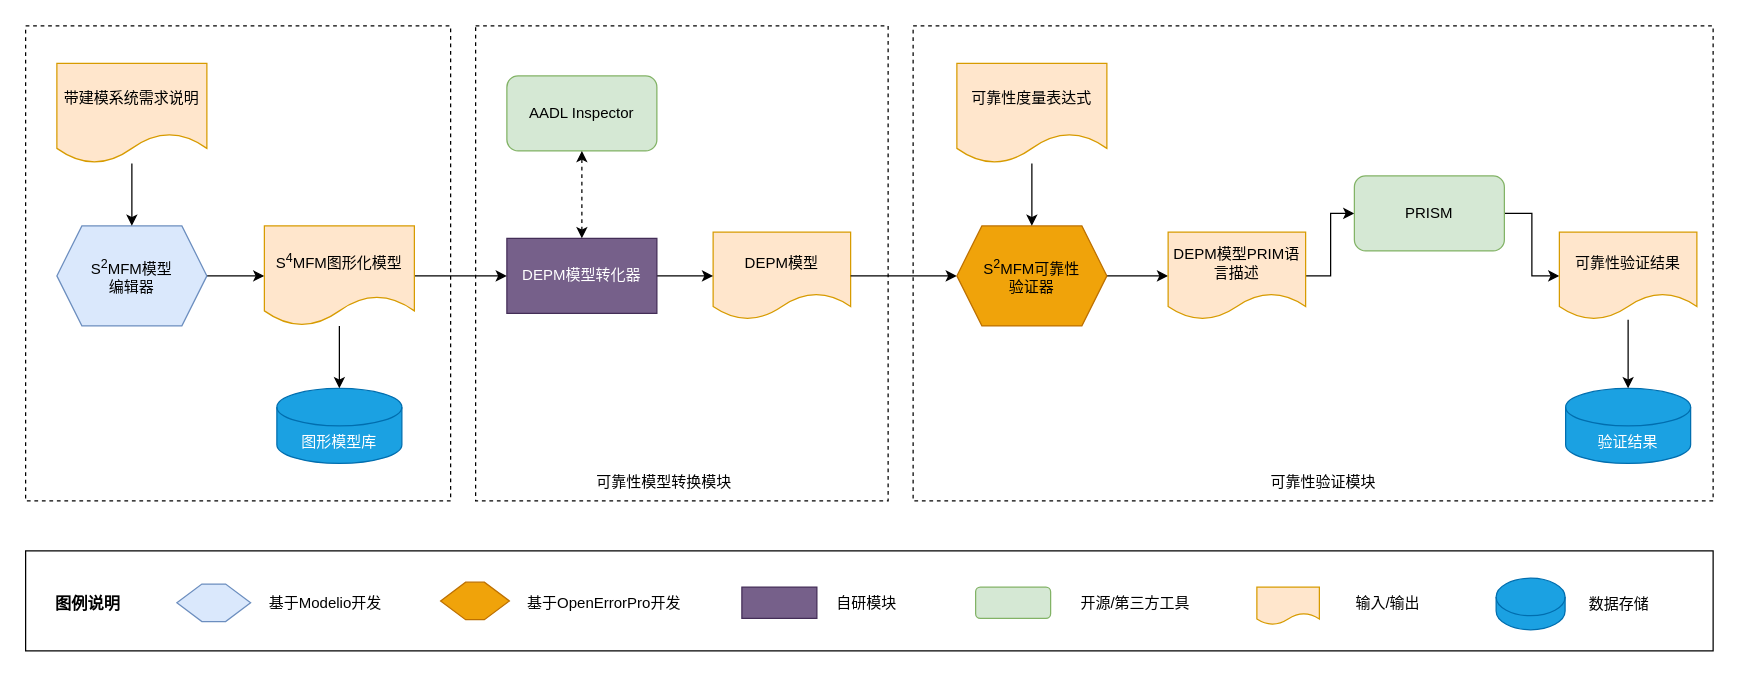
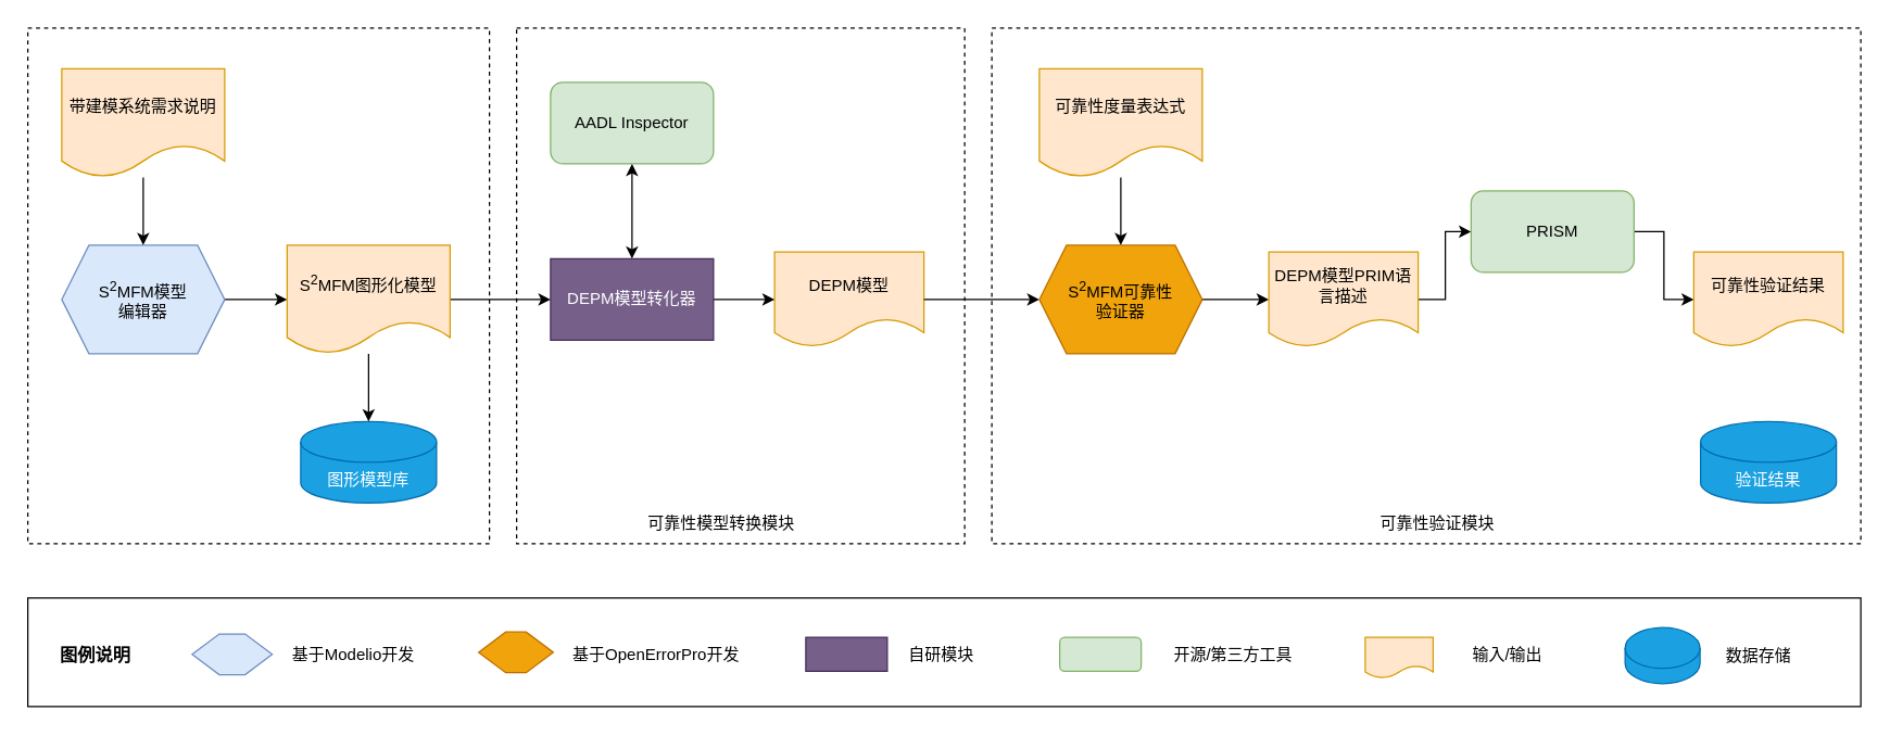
  <mxCell id="0" />
  <mxCell id="1" parent="0" />
  <mxCell id="2" value="" style="group" parent="1" vertex="1" connectable="0"><mxGeometry x="730" y="20" width="640" height="380" as="geometry" /></mxCell>
  <mxCell id="3" value="" style="rounded=0;whiteSpace=wrap;html=1;shadow=0;fillColor=none;dashed=1;" parent="2" vertex="1"><mxGeometry width="640" height="380" as="geometry" /></mxCell>
  <mxCell id="4" value="可靠性验证模块" style="text;html=1;strokeColor=none;fillColor=none;align=center;verticalAlign=middle;whiteSpace=wrap;rounded=0;shadow=0;dashed=1;" parent="2" vertex="1"><mxGeometry x="235.789" y="350" width="185.263" height="30" as="geometry" /></mxCell>
  <mxCell id="5" value="验证结果" style="shape=cylinder3;whiteSpace=wrap;html=1;boundedLbl=1;backgroundOutline=1;size=15;fillColor=#1ba1e2;fontColor=#ffffff;strokeColor=#006EAF;" vertex="1" parent="2"><mxGeometry x="522" y="290" width="100" height="60" as="geometry" /></mxCell>
  <mxCell id="6" value="" style="group" parent="1" vertex="1" connectable="0"><mxGeometry x="380" y="20" width="420" height="380" as="geometry" /></mxCell>
  <mxCell id="7" value="" style="rounded=0;whiteSpace=wrap;html=1;shadow=0;fillColor=none;dashed=1;" parent="6" vertex="1"><mxGeometry width="330" height="380" as="geometry" /></mxCell>
  <mxCell id="8" value="可靠性模型转换模块" style="text;html=1;strokeColor=none;fillColor=none;align=center;verticalAlign=middle;whiteSpace=wrap;rounded=0;shadow=0;dashed=1;" parent="6" vertex="1"><mxGeometry x="89.997" y="350" width="121.579" height="30" as="geometry" /></mxCell>
  <mxCell id="9" value="&lt;span&gt;DEPM模型&lt;/span&gt;" style="shape=document;whiteSpace=wrap;html=1;boundedLbl=1;fillColor=#ffe6cc;strokeColor=#d79b00;" parent="6" vertex="1"><mxGeometry x="190" y="165" width="110" height="70" as="geometry" /></mxCell>
  <mxCell id="10" value="" style="group" parent="1" vertex="1" connectable="0"><mxGeometry x="20" y="20" width="340" height="380" as="geometry" /></mxCell>
  <mxCell id="11" value="" style="rounded=0;whiteSpace=wrap;html=1;shadow=0;fillColor=none;dashed=1;" parent="10" vertex="1"><mxGeometry width="340" height="380" as="geometry" /></mxCell>
  <mxCell id="12" style="edgeStyle=orthogonalEdgeStyle;rounded=0;orthogonalLoop=1;jettySize=auto;html=1;" parent="1" source="13" target="26" edge="1"><mxGeometry relative="1" as="geometry" /></mxCell>
  <mxCell id="13" value="&lt;span&gt;S&lt;/span&gt;&lt;sup&gt;2&lt;/sup&gt;&lt;span&gt;MFM模型&lt;/span&gt;&lt;br&gt;&lt;span&gt;编辑器&lt;/span&gt;" style="shape=hexagon;perimeter=hexagonPerimeter2;whiteSpace=wrap;html=1;fixedSize=1;fillColor=#dae8fc;strokeColor=#6c8ebf;" parent="1" vertex="1"><mxGeometry x="45" y="180" width="120" height="80" as="geometry" /></mxCell>
  <mxCell id="14" style="edgeStyle=orthogonalEdgeStyle;rounded=0;orthogonalLoop=1;jettySize=auto;html=1;" parent="1" source="15" target="13" edge="1"><mxGeometry relative="1" as="geometry" /></mxCell>
  <mxCell id="15" value="&lt;span&gt;带建模系统需求说明&lt;/span&gt;" style="shape=document;whiteSpace=wrap;html=1;boundedLbl=1;fillColor=#ffe6cc;strokeColor=#d79b00;" parent="1" vertex="1"><mxGeometry x="45" y="50" width="120" height="80" as="geometry" /></mxCell>
  <mxCell id="16" value="图形模型库" style="shape=cylinder3;whiteSpace=wrap;html=1;boundedLbl=1;backgroundOutline=1;size=15;fillColor=#1ba1e2;fontColor=#ffffff;strokeColor=#006EAF;" parent="1" vertex="1"><mxGeometry x="221" y="310" width="100" height="60" as="geometry" /></mxCell>
  <mxCell id="17" style="edgeStyle=orthogonalEdgeStyle;rounded=0;orthogonalLoop=1;jettySize=auto;html=1;entryX=0;entryY=0.5;entryDx=0;entryDy=0;" parent="1" source="18" target="9" edge="1"><mxGeometry relative="1" as="geometry" /></mxCell>
  <mxCell id="18" value="DEPM模型转化器" style="rounded=0;whiteSpace=wrap;html=1;fillColor=#76608a;fontColor=#ffffff;strokeColor=#432D57;" parent="1" vertex="1"><mxGeometry x="405" y="190" width="120" height="60" as="geometry" /></mxCell>
  <mxCell id="19" value="AADL Inspector" style="rounded=1;whiteSpace=wrap;html=1;fillColor=#d5e8d4;strokeColor=#82b366;" parent="1" vertex="1"><mxGeometry x="405" y="60" width="120" height="60" as="geometry" /></mxCell>
- <mxCell id="20" value="" style="endArrow=classic;startArrow=classic;html=1;rounded=0;exitX=0.5;exitY=0;exitDx=0;exitDy=0;entryX=0.5;entryY=1;entryDx=0;entryDy=0;dashed=1;" parent="1" target="19" edge="1" source="18"><mxGeometry width="50" height="50" relative="1" as="geometry"><mxPoint x="501" y="190" as="sourcePoint" /><mxPoint x="491" y="120" as="targetPoint" /></mxGeometry></mxCell>
+ <mxCell id="20" value="" style="endArrow=classic;startArrow=classic;html=1;rounded=0;exitX=0.5;exitY=0;exitDx=0;exitDy=0;entryX=0.5;entryY=1;entryDx=0;entryDy=0;" parent="1" target="19" edge="1" source="18"><mxGeometry width="50" height="50" relative="1" as="geometry"><mxPoint x="501" y="190" as="sourcePoint" /><mxPoint x="491" y="120" as="targetPoint" /></mxGeometry></mxCell>
  <mxCell id="21" style="edgeStyle=orthogonalEdgeStyle;rounded=0;orthogonalLoop=1;jettySize=auto;html=1;entryX=0;entryY=0.5;entryDx=0;entryDy=0;" parent="1" source="9" target="23" edge="1"><mxGeometry relative="1" as="geometry" /></mxCell>
  <mxCell id="22" style="edgeStyle=orthogonalEdgeStyle;rounded=0;orthogonalLoop=1;jettySize=auto;html=1;" parent="1" source="23" target="28" edge="1"><mxGeometry relative="1" as="geometry" /></mxCell>
  <mxCell id="23" value="S&lt;sup&gt;2&lt;/sup&gt;MFM可靠性&lt;br&gt;验证器" style="shape=hexagon;perimeter=hexagonPerimeter2;whiteSpace=wrap;html=1;fixedSize=1;fillColor=#f0a30a;strokeColor=#BD7000;fontColor=#000000;" parent="1" vertex="1"><mxGeometry x="765" y="180" width="120" height="80" as="geometry" /></mxCell>
  <mxCell id="24" style="edgeStyle=orthogonalEdgeStyle;rounded=0;orthogonalLoop=1;jettySize=auto;html=1;entryX=0;entryY=0.5;entryDx=0;entryDy=0;" parent="1" source="26" target="18" edge="1"><mxGeometry relative="1" as="geometry" /></mxCell>
  <mxCell id="25" style="edgeStyle=orthogonalEdgeStyle;rounded=0;orthogonalLoop=1;jettySize=auto;html=1;" parent="1" source="26" target="16" edge="1"><mxGeometry relative="1" as="geometry" /></mxCell>
- <mxCell id="26" value="S&lt;sup&gt;4&lt;/sup&gt;MFM图形化模型" style="shape=document;whiteSpace=wrap;html=1;boundedLbl=1;fillColor=#ffe6cc;strokeColor=#d79b00;" parent="1" vertex="1"><mxGeometry x="211" y="180" width="120" height="80" as="geometry" /></mxCell>
+ <mxCell id="26" value="S&lt;sup&gt;2&lt;/sup&gt;MFM图形化模型" style="shape=document;whiteSpace=wrap;html=1;boundedLbl=1;fillColor=#ffe6cc;strokeColor=#d79b00;" parent="1" vertex="1"><mxGeometry x="211" y="180" width="120" height="80" as="geometry" /></mxCell>
  <mxCell id="27" style="edgeStyle=orthogonalEdgeStyle;rounded=0;orthogonalLoop=1;jettySize=auto;html=1;" parent="1" source="28" target="30" edge="1"><mxGeometry relative="1" as="geometry" /></mxCell>
  <mxCell id="28" value="&lt;span&gt;DEPM模型PRIM语言描述&lt;/span&gt;" style="shape=document;whiteSpace=wrap;html=1;boundedLbl=1;fillColor=#ffe6cc;strokeColor=#d79b00;" parent="1" vertex="1"><mxGeometry x="934" y="185" width="110" height="70" as="geometry" /></mxCell>
  <mxCell id="29" style="edgeStyle=orthogonalEdgeStyle;rounded=0;orthogonalLoop=1;jettySize=auto;html=1;" parent="1" source="30" target="34" edge="1"><mxGeometry relative="1" as="geometry" /></mxCell>
  <mxCell id="30" value="PRISM" style="rounded=1;whiteSpace=wrap;html=1;fillColor=#d5e8d4;strokeColor=#82b366;" parent="1" vertex="1"><mxGeometry x="1083" y="140" width="120" height="60" as="geometry" /></mxCell>
  <mxCell id="31" style="edgeStyle=orthogonalEdgeStyle;rounded=0;orthogonalLoop=1;jettySize=auto;html=1;" parent="1" source="32" target="23" edge="1"><mxGeometry relative="1" as="geometry" /></mxCell>
  <mxCell id="32" value="可靠性度量表达式" style="shape=document;whiteSpace=wrap;html=1;boundedLbl=1;fillColor=#ffe6cc;strokeColor=#d79b00;" parent="1" vertex="1"><mxGeometry x="765" y="50" width="120" height="80" as="geometry" /></mxCell>
- <mxCell id="33" style="edgeStyle=orthogonalEdgeStyle;rounded=0;orthogonalLoop=1;jettySize=auto;html=1;" edge="1" parent="1" source="34" target="5"><mxGeometry relative="1" as="geometry" /></mxCell>
  <mxCell id="34" value="可靠性验证结果" style="shape=document;whiteSpace=wrap;html=1;boundedLbl=1;fillColor=#ffe6cc;strokeColor=#d79b00;" parent="1" vertex="1"><mxGeometry x="1247" y="185" width="110" height="70" as="geometry" /></mxCell>
  <mxCell id="35" value="" style="group" vertex="1" connectable="0" parent="1"><mxGeometry x="20" y="440" width="1350" height="80" as="geometry" /></mxCell>
  <mxCell id="36" value="" style="rounded=0;whiteSpace=wrap;html=1;shadow=0;fontSize=13;fillColor=none;" vertex="1" parent="35"><mxGeometry width="1350" height="80" as="geometry" /></mxCell>
  <mxCell id="37" value="" style="shape=hexagon;perimeter=hexagonPerimeter2;whiteSpace=wrap;html=1;fixedSize=1;fillColor=#dae8fc;strokeColor=#6c8ebf;" vertex="1" parent="35"><mxGeometry x="121" y="26.5" width="59" height="30" as="geometry" /></mxCell>
  <mxCell id="38" value="基于Modelio开发" style="text;html=1;strokeColor=none;fillColor=none;align=center;verticalAlign=middle;whiteSpace=wrap;rounded=0;shadow=0;dashed=1;" vertex="1" parent="35"><mxGeometry x="185" y="26.5" width="110" height="30" as="geometry" /></mxCell>
  <mxCell id="39" value="" style="rounded=0;whiteSpace=wrap;html=1;fillColor=#76608a;fontColor=#ffffff;strokeColor=#432D57;" vertex="1" parent="35"><mxGeometry x="573" y="29" width="60" height="25" as="geometry" /></mxCell>
  <mxCell id="40" value="自研模块" style="text;html=1;strokeColor=none;fillColor=none;align=center;verticalAlign=middle;whiteSpace=wrap;rounded=0;shadow=0;dashed=1;" vertex="1" parent="35"><mxGeometry x="618" y="26.5" width="110" height="30" as="geometry" /></mxCell>
  <mxCell id="41" value="" style="group" vertex="1" connectable="0" parent="35"><mxGeometry x="760" y="26.5" width="183" height="30" as="geometry" /></mxCell>
  <mxCell id="42" value="" style="rounded=1;whiteSpace=wrap;html=1;fillColor=#d5e8d4;strokeColor=#82b366;" vertex="1" parent="41"><mxGeometry y="2.5" width="60" height="25" as="geometry" /></mxCell>
  <mxCell id="43" value="开源/第三方工具" style="text;html=1;strokeColor=none;fillColor=none;align=center;verticalAlign=middle;whiteSpace=wrap;rounded=0;shadow=0;dashed=1;" vertex="1" parent="41"><mxGeometry x="73" width="110" height="30" as="geometry" /></mxCell>
  <mxCell id="44" value="" style="shape=document;whiteSpace=wrap;html=1;boundedLbl=1;fillColor=#ffe6cc;strokeColor=#d79b00;" vertex="1" parent="35"><mxGeometry x="985" y="29" width="50" height="30" as="geometry" /></mxCell>
  <mxCell id="45" value="输入/输出" style="text;html=1;strokeColor=none;fillColor=none;align=center;verticalAlign=middle;whiteSpace=wrap;rounded=0;shadow=0;dashed=1;" vertex="1" parent="35"><mxGeometry x="1060" y="26.5" width="60" height="30" as="geometry" /></mxCell>
  <mxCell id="46" value="" style="shape=cylinder3;whiteSpace=wrap;html=1;boundedLbl=1;backgroundOutline=1;size=15;fillColor=#1ba1e2;fontColor=#ffffff;strokeColor=#006EAF;" vertex="1" parent="35"><mxGeometry x="1176.41" y="21.88" width="55.17" height="41.25" as="geometry" /></mxCell>
  <mxCell id="47" value="数据存储" style="text;html=1;strokeColor=none;fillColor=none;align=center;verticalAlign=middle;whiteSpace=wrap;rounded=0;shadow=0;dashed=1;" vertex="1" parent="35"><mxGeometry x="1245" y="27.51" width="60" height="30" as="geometry" /></mxCell>
  <mxCell id="48" value="" style="shape=hexagon;perimeter=hexagonPerimeter2;whiteSpace=wrap;html=1;fixedSize=1;fillColor=#f0a30a;strokeColor=#BD7000;fontColor=#000000;" vertex="1" parent="35"><mxGeometry x="332" y="25" width="55" height="30" as="geometry" /></mxCell>
  <mxCell id="49" value="基于OpenErrorPro开发" style="text;html=1;strokeColor=none;fillColor=none;align=center;verticalAlign=middle;whiteSpace=wrap;rounded=0;shadow=0;dashed=1;" vertex="1" parent="35"><mxGeometry x="398" y="26.5" width="130" height="30" as="geometry" /></mxCell>
  <mxCell id="50" value="&lt;b style=&quot;font-size: 13px;&quot;&gt;图例说明&lt;/b&gt;" style="text;html=1;strokeColor=none;fillColor=none;align=center;verticalAlign=middle;whiteSpace=wrap;rounded=0;shadow=0;dashed=1;fontSize=13;" vertex="1" parent="35"><mxGeometry x="20" y="26.5" width="60" height="30" as="geometry" /></mxCell>
